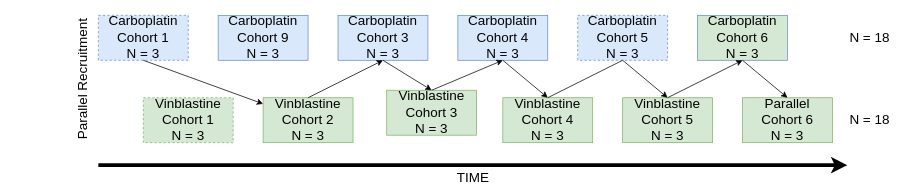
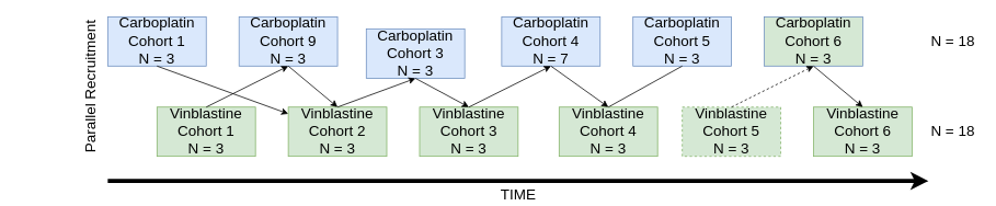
  <mxCell id="0" />
  <mxCell id="1" parent="0" />
- <mxCell id="2" value="Carboplatin&lt;br style=&quot;font-size: 18px;&quot;&gt;Cohort 1&lt;br style=&quot;font-size: 18px;&quot;&gt;N = 3" style="rounded=0;whiteSpace=wrap;html=1;fillColor=#dae8fc;strokeColor=#6c8ebf;fontSize=18;dashed=1;" vertex="1" parent="1"><mxGeometry x="130" y="20" width="120" height="60" as="geometry" /></mxCell>
- <mxCell id="3" value="Vinblastine&lt;br style=&quot;font-size: 18px;&quot;&gt;Cohort 1&lt;br style=&quot;font-size: 18px;&quot;&gt;N = 3" style="rounded=0;whiteSpace=wrap;html=1;fillColor=#d5e8d4;strokeColor=#82b366;fontSize=18;dashed=1;" vertex="1" parent="1"><mxGeometry x="190" y="130" width="120" height="60" as="geometry" /></mxCell>
+ <mxCell id="2" value="Carboplatin&lt;br style=&quot;font-size: 18px;&quot;&gt;Cohort 1&lt;br style=&quot;font-size: 18px;&quot;&gt;N = 3" style="rounded=0;whiteSpace=wrap;html=1;fillColor=#dae8fc;strokeColor=#6c8ebf;fontSize=18;" vertex="1" parent="1"><mxGeometry x="130" y="20" width="120" height="60" as="geometry" /></mxCell>
+ <mxCell id="3" value="Vinblastine&lt;br style=&quot;font-size: 18px;&quot;&gt;Cohort 1&lt;br style=&quot;font-size: 18px;&quot;&gt;N = 3" style="rounded=0;whiteSpace=wrap;html=1;fillColor=#d5e8d4;strokeColor=#82b366;fontSize=18;" vertex="1" parent="1"><mxGeometry x="190" y="130" width="120" height="60" as="geometry" /></mxCell>
  <mxCell id="4" value="" style="endArrow=classic;html=1;rounded=0;exitX=0.5;exitY=1;exitDx=0;exitDy=0;" edge="1" parent="1" source="2" target="10"><mxGeometry width="50" height="50" relative="1" as="geometry"><mxPoint x="450" y="260" as="sourcePoint" /><mxPoint x="500" y="210" as="targetPoint" /></mxGeometry></mxCell>
  <mxCell id="5" value="Carboplatin&lt;br style=&quot;font-size: 18px;&quot;&gt;Cohort 9&lt;br style=&quot;font-size: 18px;&quot;&gt;N = 3" style="rounded=0;whiteSpace=wrap;html=1;fillColor=#dae8fc;strokeColor=#6c8ebf;fontSize=18;" vertex="1" parent="1"><mxGeometry x="290" y="20" width="120" height="60" as="geometry" /></mxCell>
- <mxCell id="6" value="Carboplatin&lt;br style=&quot;font-size: 18px;&quot;&gt;Cohort 3&lt;br style=&quot;font-size: 18px;&quot;&gt;N = 3" style="rounded=0;whiteSpace=wrap;html=1;fillColor=#dae8fc;strokeColor=#6c8ebf;fontSize=18;" vertex="1" parent="1"><mxGeometry x="450" y="20" width="120" height="60" as="geometry" /></mxCell>
- <mxCell id="7" value="Carboplatin&lt;br style=&quot;font-size: 18px;&quot;&gt;Cohort 4&lt;br style=&quot;font-size: 18px;&quot;&gt;N = 3" style="rounded=0;whiteSpace=wrap;html=1;fillColor=#dae8fc;strokeColor=#6c8ebf;fontSize=18;" vertex="1" parent="1"><mxGeometry x="610" y="20" width="120" height="60" as="geometry" /></mxCell>
- <mxCell id="8" value="Carboplatin&lt;br style=&quot;font-size: 18px;&quot;&gt;Cohort 5&lt;br style=&quot;font-size: 18px;&quot;&gt;N = 3" style="rounded=0;whiteSpace=wrap;html=1;fillColor=#dae8fc;strokeColor=#6c8ebf;fontSize=18;dashed=1;" vertex="1" parent="1"><mxGeometry x="770" y="20" width="120" height="60" as="geometry" /></mxCell>
+ <mxCell id="6" value="Carboplatin&lt;br style=&quot;font-size: 18px;&quot;&gt;Cohort 3&lt;br style=&quot;font-size: 18px;&quot;&gt;N = 3" style="rounded=0;whiteSpace=wrap;html=1;fillColor=#dae8fc;strokeColor=#6c8ebf;fontSize=18;" vertex="1" parent="1"><mxGeometry x="445" y="35" width="120" height="60" as="geometry" /></mxCell>
+ <mxCell id="7" value="Carboplatin&lt;br style=&quot;font-size: 18px;&quot;&gt;Cohort 4&lt;br style=&quot;font-size: 18px;&quot;&gt;N = 7" style="rounded=0;whiteSpace=wrap;html=1;fillColor=#dae8fc;strokeColor=#6c8ebf;fontSize=18;" vertex="1" parent="1"><mxGeometry x="610" y="20" width="120" height="60" as="geometry" /></mxCell>
+ <mxCell id="8" value="Carboplatin&lt;br style=&quot;font-size: 18px;&quot;&gt;Cohort 5&lt;br style=&quot;font-size: 18px;&quot;&gt;N = 3" style="rounded=0;whiteSpace=wrap;html=1;fillColor=#dae8fc;strokeColor=#6c8ebf;fontSize=18;" vertex="1" parent="1"><mxGeometry x="770" y="20" width="120" height="60" as="geometry" /></mxCell>
  <mxCell id="9" value="Carboplatin&lt;br style=&quot;font-size: 18px;&quot;&gt;Cohort 6&lt;br style=&quot;font-size: 18px;&quot;&gt;N = 3" style="rounded=0;whiteSpace=wrap;html=1;fillColor=#d5e8d4;strokeColor=#6c8ebf;fontSize=18;" vertex="1" parent="1"><mxGeometry x="930" y="20" width="120" height="60" as="geometry" /></mxCell>
  <mxCell id="10" value="Vinblastine&lt;br style=&quot;font-size: 18px;&quot;&gt;Cohort 2&lt;br style=&quot;font-size: 18px;&quot;&gt;N = 3" style="rounded=0;whiteSpace=wrap;html=1;fillColor=#d5e8d4;strokeColor=#82b366;fontSize=18;" vertex="1" parent="1"><mxGeometry x="350" y="130" width="120" height="60" as="geometry" /></mxCell>
- <mxCell id="11" value="Vinblastine&lt;br style=&quot;font-size: 18px;&quot;&gt;Cohort 3&lt;br style=&quot;font-size: 18px;&quot;&gt;N = 3" style="rounded=0;whiteSpace=wrap;html=1;fillColor=#d5e8d4;strokeColor=#82b366;fontSize=18;" vertex="1" parent="1"><mxGeometry x="515" y="120" width="120" height="60" as="geometry" /></mxCell>
- <mxCell id="12" value="Vinblastine&lt;br style=&quot;font-size: 18px;&quot;&gt;Cohort 4&lt;br style=&quot;font-size: 18px;&quot;&gt;N = 3" style="rounded=0;whiteSpace=wrap;html=1;fillColor=#d5e8d4;strokeColor=#82b366;fontSize=18;" vertex="1" parent="1"><mxGeometry x="670" y="130" width="120" height="60" as="geometry" /></mxCell>
- <mxCell id="13" value="Vinblastine&lt;br style=&quot;font-size: 18px;&quot;&gt;Cohort 5&lt;br&gt;N = 3" style="rounded=0;whiteSpace=wrap;html=1;fillColor=#d5e8d4;strokeColor=#82b366;fontSize=18;" vertex="1" parent="1"><mxGeometry x="830" y="130" width="120" height="60" as="geometry" /></mxCell>
- <mxCell id="14" value="Parallel&lt;br style=&quot;font-size: 18px;&quot;&gt;Cohort 6&lt;br style=&quot;font-size: 18px;&quot;&gt;N = 3" style="rounded=0;whiteSpace=wrap;html=1;fillColor=#d5e8d4;strokeColor=#82b366;fontSize=18;" vertex="1" parent="1"><mxGeometry x="990" y="130" width="120" height="60" as="geometry" /></mxCell>
+ <mxCell id="11" value="Vinblastine&lt;br style=&quot;font-size: 18px;&quot;&gt;Cohort 3&lt;br style=&quot;font-size: 18px;&quot;&gt;N = 3" style="rounded=0;whiteSpace=wrap;html=1;fillColor=#d5e8d4;strokeColor=#82b366;fontSize=18;" vertex="1" parent="1"><mxGeometry x="510" y="130" width="120" height="60" as="geometry" /></mxCell>
+ <mxCell id="12" value="Vinblastine&lt;br style=&quot;font-size: 18px;&quot;&gt;Cohort 4&lt;br style=&quot;font-size: 18px;&quot;&gt;N = 3" style="rounded=0;whiteSpace=wrap;html=1;fillColor=#d5e8d4;strokeColor=#82b366;fontSize=18;" vertex="1" parent="1"><mxGeometry x="680" y="130" width="120" height="60" as="geometry" /></mxCell>
+ <mxCell id="13" value="Vinblastine&lt;br style=&quot;font-size: 18px;&quot;&gt;Cohort 5&lt;br&gt;N = 3" style="rounded=0;whiteSpace=wrap;html=1;fillColor=#d5e8d4;strokeColor=#82b366;fontSize=18;dashed=1;" vertex="1" parent="1"><mxGeometry x="830" y="130" width="120" height="60" as="geometry" /></mxCell>
+ <mxCell id="14" value="Vinblastine&lt;br style=&quot;font-size: 18px;&quot;&gt;Cohort 6&lt;br style=&quot;font-size: 18px;&quot;&gt;N = 3" style="rounded=0;whiteSpace=wrap;html=1;fillColor=#d5e8d4;strokeColor=#82b366;fontSize=18;" vertex="1" parent="1"><mxGeometry x="990" y="130" width="120" height="60" as="geometry" /></mxCell>
+ <mxCell id="15" value="" style="endArrow=classic;html=1;rounded=0;exitX=0.5;exitY=0;exitDx=0;exitDy=0;entryX=0.5;entryY=1;entryDx=0;entryDy=0;" edge="1" parent="1" source="3" target="5"><mxGeometry width="50" height="50" relative="1" as="geometry"><mxPoint x="360" y="130" as="sourcePoint" /><mxPoint x="410" y="80" as="targetPoint" /></mxGeometry></mxCell>
+ <mxCell id="16" value="" style="endArrow=classic;html=1;rounded=0;exitX=0.5;exitY=1;exitDx=0;exitDy=0;entryX=0.5;entryY=0;entryDx=0;entryDy=0;" edge="1" parent="1" source="5" target="10"><mxGeometry width="50" height="50" relative="1" as="geometry"><mxPoint x="360" y="130" as="sourcePoint" /><mxPoint x="410" y="80" as="targetPoint" /></mxGeometry></mxCell>
  <mxCell id="17" value="" style="endArrow=classic;html=1;rounded=0;exitX=0.5;exitY=1;exitDx=0;exitDy=0;entryX=0.5;entryY=0;entryDx=0;entryDy=0;" edge="1" parent="1" source="6" target="11"><mxGeometry width="50" height="50" relative="1" as="geometry"><mxPoint x="360" y="90" as="sourcePoint" /><mxPoint x="420" y="140" as="targetPoint" /></mxGeometry></mxCell>
  <mxCell id="18" value="" style="endArrow=classic;html=1;rounded=0;entryX=0.5;entryY=1;entryDx=0;entryDy=0;exitX=0.5;exitY=0;exitDx=0;exitDy=0;" edge="1" parent="1" source="10" target="6"><mxGeometry width="50" height="50" relative="1" as="geometry"><mxPoint x="360" y="130" as="sourcePoint" /><mxPoint x="410" y="80" as="targetPoint" /></mxGeometry></mxCell>
  <mxCell id="19" value="" style="endArrow=classic;html=1;rounded=0;exitX=0.5;exitY=1;exitDx=0;exitDy=0;entryX=0.5;entryY=0;entryDx=0;entryDy=0;" edge="1" parent="1" source="7" target="12"><mxGeometry width="50" height="50" relative="1" as="geometry"><mxPoint x="520" y="90" as="sourcePoint" /><mxPoint x="580" y="140" as="targetPoint" /></mxGeometry></mxCell>
  <mxCell id="20" value="" style="endArrow=classic;html=1;rounded=0;exitX=0.5;exitY=0;exitDx=0;exitDy=0;entryX=0.5;entryY=1;entryDx=0;entryDy=0;" edge="1" parent="1" source="11" target="7"><mxGeometry width="50" height="50" relative="1" as="geometry"><mxPoint x="610" y="130" as="sourcePoint" /><mxPoint x="660" y="80" as="targetPoint" /></mxGeometry></mxCell>
  <mxCell id="21" value="" style="endArrow=none;html=1;rounded=0;exitX=0.5;exitY=0;exitDx=0;exitDy=0;entryX=0.5;entryY=1;entryDx=0;entryDy=0;" edge="1" parent="1" source="12" target="8"><mxGeometry width="50" height="50" relative="1" as="geometry"><mxPoint x="610" y="130" as="sourcePoint" /><mxPoint x="660" y="80" as="targetPoint" /></mxGeometry></mxCell>
- <mxCell id="22" value="" style="endArrow=classic;html=1;rounded=0;exitX=0.5;exitY=1;exitDx=0;exitDy=0;entryX=0.5;entryY=0;entryDx=0;entryDy=0;" edge="1" parent="1" source="8" target="13"><mxGeometry width="50" height="50" relative="1" as="geometry"><mxPoint x="610" y="130" as="sourcePoint" /><mxPoint x="660" y="80" as="targetPoint" /></mxGeometry></mxCell>
- <mxCell id="23" value="" style="endArrow=classic;html=1;rounded=0;exitX=0.5;exitY=0;exitDx=0;exitDy=0;entryX=0.5;entryY=1;entryDx=0;entryDy=0;" edge="1" parent="1" source="13" target="9"><mxGeometry width="50" height="50" relative="1" as="geometry"><mxPoint x="810" y="130" as="sourcePoint" /><mxPoint x="860" y="80" as="targetPoint" /></mxGeometry></mxCell>
+ <mxCell id="23" value="" style="endArrow=classic;html=1;rounded=0;exitX=0.5;exitY=0;exitDx=0;exitDy=0;entryX=0.5;entryY=1;entryDx=0;entryDy=0;dashed=1;" edge="1" parent="1" source="13" target="9"><mxGeometry width="50" height="50" relative="1" as="geometry"><mxPoint x="810" y="130" as="sourcePoint" /><mxPoint x="860" y="80" as="targetPoint" /></mxGeometry></mxCell>
  <mxCell id="24" value="" style="endArrow=classic;html=1;rounded=0;exitX=0.5;exitY=1;exitDx=0;exitDy=0;entryX=0.5;entryY=0;entryDx=0;entryDy=0;" edge="1" parent="1" source="9" target="14"><mxGeometry width="50" height="50" relative="1" as="geometry"><mxPoint x="810" y="130" as="sourcePoint" /><mxPoint x="860" y="80" as="targetPoint" /></mxGeometry></mxCell>
  <mxCell id="25" value="TIME" style="endArrow=classic;html=1;rounded=0;strokeWidth=5;fontSize=18;labelPosition=center;verticalLabelPosition=bottom;align=center;verticalAlign=top;" edge="1" parent="1"><mxGeometry width="50" height="50" relative="1" as="geometry"><mxPoint x="130" y="220" as="sourcePoint" /><mxPoint x="1130" y="220" as="targetPoint" /></mxGeometry></mxCell>
  <mxCell id="26" value="Parallel Recruitment" style="text;html=1;strokeColor=none;fillColor=none;align=center;verticalAlign=middle;whiteSpace=wrap;rounded=0;fontSize=18;rotation=-90;" vertex="1" parent="1"><mxGeometry x="20" y="90" width="180" height="30" as="geometry" /></mxCell>
  <mxCell id="27" value="N = 18" style="text;html=1;strokeColor=none;fillColor=none;align=center;verticalAlign=middle;whiteSpace=wrap;rounded=0;fontSize=18;" vertex="1" parent="1"><mxGeometry x="1130" y="35" width="60" height="30" as="geometry" /></mxCell>
  <mxCell id="28" value="N = 18" style="text;html=1;strokeColor=none;fillColor=none;align=center;verticalAlign=middle;whiteSpace=wrap;rounded=0;fontSize=18;" vertex="1" parent="1"><mxGeometry x="1130" y="145" width="60" height="30" as="geometry" /></mxCell>
